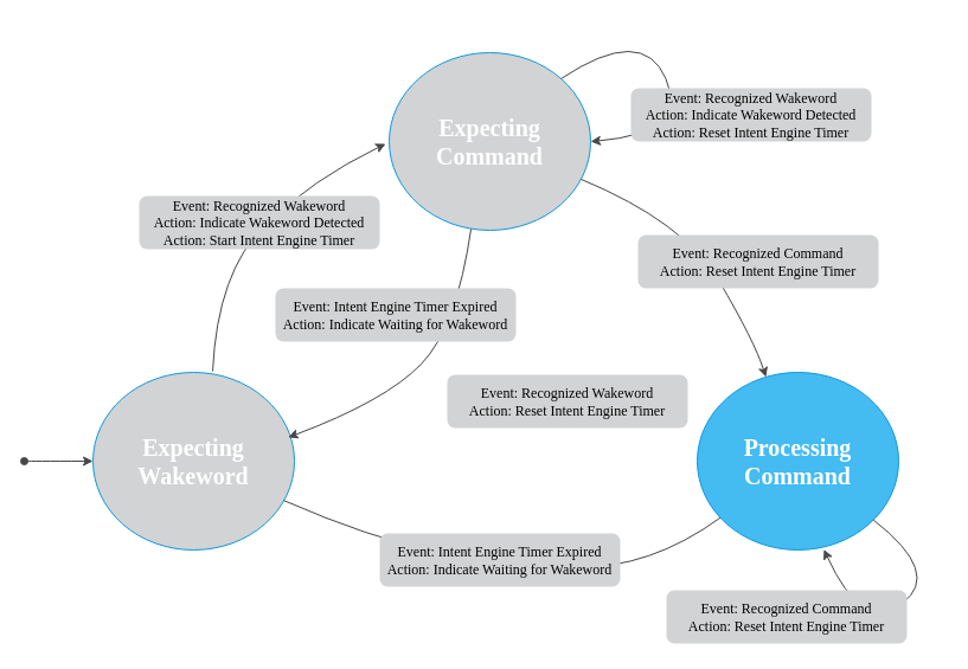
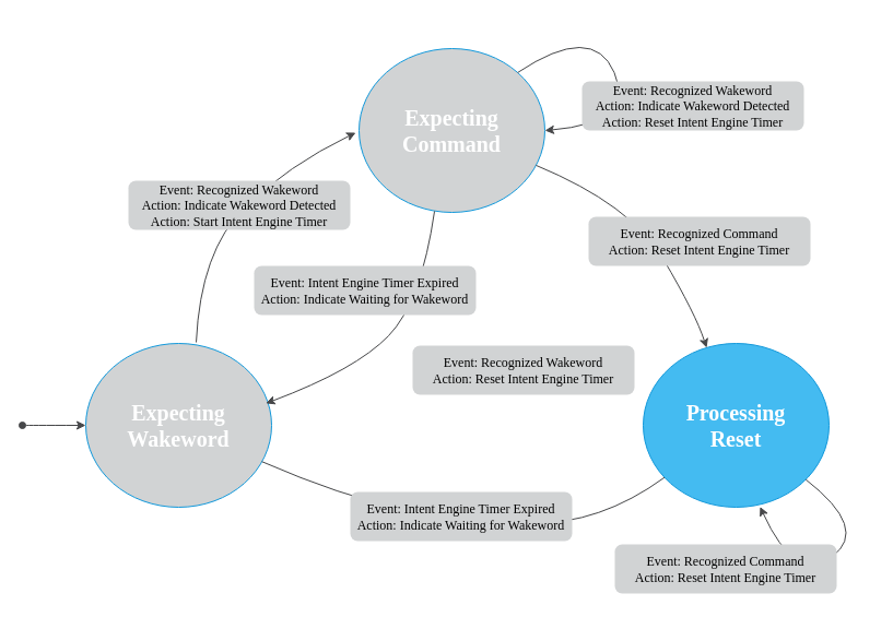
  <mxCell id="0" />
  <mxCell id="1" parent="0" />
  <mxCell id="2" value="&lt;span style=&quot;font-size: 20px;&quot;&gt;Expecting&lt;br style=&quot;font-size: 20px;&quot;&gt;Wakeword&lt;/span&gt;" style="ellipse;whiteSpace=wrap;html=1;rounded=1;fillColor=#d1d3d4;strokeColor=#1399DB;fontColor=#FFFFFF;labelBackgroundColor=none;fontFamily=Arial Nova Light;fontSize=20;fontStyle=1;labelBorderColor=none;" parent="1" vertex="1"><mxGeometry x="78" y="314" width="170" height="150" as="geometry" /></mxCell>
  <mxCell id="3" value="&lt;span style=&quot;font-size: 20px;&quot;&gt;Expecting&lt;br style=&quot;font-size: 20px;&quot;&gt;Command&lt;/span&gt;" style="ellipse;whiteSpace=wrap;html=1;rounded=1;fillColor=#d1d3d4;strokeColor=#1399DB;fontColor=#FFFFFF;labelBackgroundColor=none;fontFamily=Arial Nova Light;fontSize=20;fontStyle=1;labelBorderColor=none;" parent="1" vertex="1"><mxGeometry x="328" y="44" width="170" height="150" as="geometry" /></mxCell>
- <mxCell id="4" value="&lt;span style=&quot;font-size: 20px;&quot;&gt;Processing&lt;br style=&quot;font-size: 20px;&quot;&gt;Command&lt;/span&gt;" style="ellipse;whiteSpace=wrap;html=1;rounded=1;fillColor=#44BBF1;strokeColor=#1399DB;fontColor=#FFFFFF;labelBackgroundColor=none;fontFamily=Arial Nova Light;fontSize=20;fontStyle=1;labelBorderColor=none;" parent="1" vertex="1"><mxGeometry x="588" y="314" width="170" height="150" as="geometry" /></mxCell>
+ <mxCell id="4" value="&lt;span style=&quot;font-size: 20px;&quot;&gt;Processing&lt;br style=&quot;font-size: 20px;&quot;&gt;Reset&lt;/span&gt;" style="ellipse;whiteSpace=wrap;html=1;rounded=1;fillColor=#44BBF1;strokeColor=#1399DB;fontColor=#FFFFFF;labelBackgroundColor=none;fontFamily=Arial Nova Light;fontSize=20;fontStyle=1;labelBorderColor=none;" parent="1" vertex="1"><mxGeometry x="588" y="314" width="170" height="150" as="geometry" /></mxCell>
  <mxCell id="5" value="" style="endArrow=classic;html=1;rounded=1;strokeColor=#464749;fontColor=#000000;curved=1;align=left;labelBackgroundColor=none;fontFamily=Arial Nova Light;fontSize=12;fontStyle=1;fillColor=#44BBF1;labelBorderColor=none;" parent="1" edge="1"><mxGeometry x="-0.365" y="39" width="50" height="50" relative="1" as="geometry"><mxPoint x="179" y="313" as="sourcePoint" /><mxPoint x="325" y="121" as="targetPoint" /><Array as="points"><mxPoint x="183" y="229" /><mxPoint x="263" y="151" /></Array><mxPoint x="-8" y="13" as="offset" /></mxGeometry></mxCell>
  <mxCell id="6" value="" style="curved=1;endArrow=none;html=1;rounded=1;fontColor=#000000;strokeColor=#464749;fillColor=#44BBF1;labelBackgroundColor=none;fontFamily=Arial Nova Light;fontSize=12;fontStyle=1;labelBorderColor=none;" parent="1" source="4" target="2" edge="1"><mxGeometry width="50" height="50" relative="1" as="geometry"><mxPoint x="387" y="294" as="sourcePoint" /><mxPoint x="373" y="183" as="targetPoint" /><Array as="points"><mxPoint x="548" y="480" /><mxPoint x="423" y="477" /><mxPoint x="312" y="454" /></Array></mxGeometry></mxCell>
  <mxCell id="7" value="&lt;div style=&quot;text-align: left; font-size: 12px;&quot;&gt;&lt;br&gt;&lt;/div&gt;" style="edgeLabel;html=1;align=center;verticalAlign=middle;resizable=0;points=[];fontColor=#000000;labelBackgroundColor=none;fontFamily=Arial Nova Light;fontSize=12;fontStyle=1;labelBorderColor=none;" parent="6" vertex="1" connectable="0"><mxGeometry x="0.155" y="1" relative="1" as="geometry"><mxPoint x="32" y="1" as="offset" /></mxGeometry></mxCell>
  <mxCell id="8" value="" style="curved=1;endArrow=classic;html=1;rounded=1;fontColor=#000000;strokeColor=#464749;fillColor=#44BBF1;exitX=0.412;exitY=0.993;exitDx=0;exitDy=0;entryX=0.969;entryY=0.366;entryDx=0;entryDy=0;entryPerimeter=0;exitPerimeter=0;labelBackgroundColor=none;fontFamily=Arial Nova Light;fontSize=12;fontStyle=1;labelBorderColor=none;" parent="1" target="2" edge="1"><mxGeometry width="50" height="50" relative="1" as="geometry"><mxPoint x="397.04" y="192.95" as="sourcePoint" /><mxPoint x="243.94" y="369.05" as="targetPoint" /><Array as="points"><mxPoint x="385" y="276" /><mxPoint x="325" y="338" /></Array></mxGeometry></mxCell>
  <mxCell id="9" value="&lt;div style=&quot;text-align: left; font-size: 12px;&quot;&gt;&lt;br&gt;&lt;/div&gt;" style="edgeLabel;html=1;align=center;verticalAlign=middle;resizable=0;points=[];fontColor=#000000;labelBackgroundColor=none;fontFamily=Arial Nova Light;fontSize=12;fontStyle=1;labelBorderColor=none;" parent="8" vertex="1" connectable="0"><mxGeometry x="-0.091" relative="1" as="geometry"><mxPoint x="-14" y="-23" as="offset" /></mxGeometry></mxCell>
  <mxCell id="10" value="" style="endArrow=classic;html=1;rounded=1;strokeColor=#464749;fontColor=default;curved=1;align=left;entryX=1;entryY=0.5;entryDx=0;entryDy=0;exitX=1;exitY=0;exitDx=0;exitDy=0;labelBackgroundColor=none;fontFamily=Arial Nova Light;fontSize=12;fontStyle=1;fillColor=#44BBF1;labelBorderColor=none;" parent="1" source="3" target="3" edge="1"><mxGeometry x="-0.03" y="-26" width="50" height="50" relative="1" as="geometry"><mxPoint x="174" y="325" as="sourcePoint" /><mxPoint x="755" y="134" as="targetPoint" /><Array as="points"><mxPoint x="542" y="20" /><mxPoint x="581" y="112" /></Array><mxPoint as="offset" /></mxGeometry></mxCell>
  <mxCell id="11" value="" style="curved=1;endArrow=classic;html=1;rounded=1;fontColor=#000000;strokeColor=#464749;fillColor=#44BBF1;labelBackgroundColor=none;fontFamily=Arial Nova Light;fontSize=12;fontStyle=1;labelBorderColor=none;" parent="1" source="3" edge="1"><mxGeometry width="50" height="50" relative="1" as="geometry"><mxPoint x="409.04" y="203.95" as="sourcePoint" /><mxPoint x="646" y="318" as="targetPoint" /><Array as="points"><mxPoint x="577" y="187" /><mxPoint x="636" y="287" /></Array></mxGeometry></mxCell>
  <mxCell id="12" value="&lt;div style=&quot;text-align: left; font-size: 12px;&quot;&gt;&lt;br&gt;&lt;/div&gt;" style="edgeLabel;html=1;align=center;verticalAlign=middle;resizable=0;points=[];fontColor=#000000;labelBackgroundColor=none;fontFamily=Arial Nova Light;fontSize=12;fontStyle=1;labelBorderColor=none;" parent="11" vertex="1" connectable="0"><mxGeometry x="0.068" y="1" relative="1" as="geometry"><mxPoint as="offset" /></mxGeometry></mxCell>
  <mxCell id="13" value="" style="endArrow=classic;startArrow=oval;html=1;rounded=1;fontColor=#000000;strokeColor=#464749;fillColor=#44BBF1;curved=1;entryX=0;entryY=0.5;entryDx=0;entryDy=0;startFill=1;labelBackgroundColor=none;fontFamily=Arial Nova Light;fontSize=12;fontStyle=1;labelBorderColor=none;" parent="1" target="2" edge="1"><mxGeometry width="50" height="50" relative="1" as="geometry"><mxPoint x="20" y="389" as="sourcePoint" /><mxPoint x="74" y="363" as="targetPoint" /></mxGeometry></mxCell>
  <mxCell id="14" value="" style="endArrow=classic;html=1;rounded=1;strokeColor=#464749;fontColor=#000000;curved=1;align=left;entryX=0.629;entryY=0.997;entryDx=0;entryDy=0;entryPerimeter=0;labelBackgroundColor=none;fontFamily=Arial Nova Light;fontSize=12;fontStyle=1;fillColor=#44BBF1;labelBorderColor=none;" parent="1" source="4" target="4" edge="1"><mxGeometry x="0.758" y="57" width="50" height="50" relative="1" as="geometry"><mxPoint x="484.104" y="76.967" as="sourcePoint" /><mxPoint x="509" y="130" as="targetPoint" /><Array as="points"><mxPoint x="795" y="484" /><mxPoint x="727" y="534" /></Array><mxPoint as="offset" /></mxGeometry></mxCell>
  <mxCell id="15" value="&lt;span style=&quot;color: rgb(0, 0, 0); text-align: left;&quot;&gt;Event: Recognized Wakeword&lt;/span&gt;&lt;br style=&quot;border-color: var(--border-color); color: rgb(0, 0, 0); text-align: left;&quot;&gt;&lt;span style=&quot;color: rgb(0, 0, 0); text-align: left;&quot;&gt;Action: Indicate Wakeword Detected&lt;/span&gt;&lt;br style=&quot;border-color: var(--border-color); color: rgb(0, 0, 0); text-align: left;&quot;&gt;&lt;span style=&quot;color: rgb(0, 0, 0); text-align: left;&quot;&gt;Action: Reset Intent Engine Timer&lt;/span&gt;" style="rounded=1;whiteSpace=wrap;html=1;strokeColor=none;fontFamily=Arial Nova Light;fontColor=#FFFFFF;fillColor=#D1D3D4;fontStyle=0" parent="1" vertex="1"><mxGeometry x="532" y="74" width="203" height="45" as="geometry" /></mxCell>
  <mxCell id="16" value="&lt;div style=&quot;border-color: var(--border-color); color: rgb(0, 0, 0);&quot;&gt;&lt;span style=&quot;&quot;&gt;Event: Recognized Wakeword&lt;/span&gt;&lt;br style=&quot;border-color: var(--border-color);&quot;&gt;&lt;span style=&quot;&quot;&gt;Action: Indicate Wakeword Detected&lt;/span&gt;&lt;br style=&quot;border-color: var(--border-color);&quot;&gt;&lt;span style=&quot;&quot;&gt;Action: Start Intent Engine Timer&lt;/span&gt;&lt;br&gt;&lt;/div&gt;" style="rounded=1;whiteSpace=wrap;html=1;strokeColor=none;fontFamily=Arial Nova Light;fontColor=#FFFFFF;fillColor=#D1D3D4;fontStyle=0" parent="1" vertex="1"><mxGeometry x="117" y="165" width="203" height="45" as="geometry" /></mxCell>
  <mxCell id="17" value="&lt;div style=&quot;border-color: var(--border-color); color: rgb(0, 0, 0);&quot;&gt;&lt;div style=&quot;border-color: var(--border-color);&quot;&gt;&lt;span style=&quot;text-align: left;&quot;&gt;Event: Recognized Wakeword&lt;/span&gt;&lt;br style=&quot;border-color: var(--border-color); text-align: left;&quot;&gt;&lt;span style=&quot;text-align: left;&quot;&gt;Action: Reset Intent Engine Timer&lt;/span&gt;&lt;br&gt;&lt;/div&gt;&lt;/div&gt;" style="rounded=1;whiteSpace=wrap;html=1;strokeColor=none;fontFamily=Arial Nova Light;fontColor=#FFFFFF;fillColor=#D1D3D4;align=center;fontStyle=0" parent="1" vertex="1"><mxGeometry x="377" y="316" width="203" height="45" as="geometry" /></mxCell>
  <mxCell id="18" value="&lt;div style=&quot;border-color: var(--border-color); color: rgb(0, 0, 0);&quot;&gt;&lt;div style=&quot;border-color: var(--border-color);&quot;&gt;&lt;font style=&quot;border-color: var(--border-color);&quot;&gt;Event: Intent Engine Timer Expired&lt;/font&gt;&lt;/div&gt;&lt;div style=&quot;border-color: var(--border-color);&quot;&gt;&lt;font style=&quot;border-color: var(--border-color);&quot;&gt;Action: Indicate Waiting for Wakeword&lt;/font&gt;&lt;/div&gt;&lt;/div&gt;" style="rounded=1;whiteSpace=wrap;html=1;strokeColor=none;fontFamily=Arial Nova Light;fontColor=#FFFFFF;fillColor=#D1D3D4;align=center;fontStyle=0" parent="1" vertex="1"><mxGeometry x="232" y="243" width="203" height="45" as="geometry" /></mxCell>
  <mxCell id="19" value="&lt;div style=&quot;border-color: var(--border-color); color: rgb(0, 0, 0);&quot;&gt;&lt;div style=&quot;border-color: var(--border-color);&quot;&gt;&lt;span style=&quot;text-align: left;&quot;&gt;Event: Recognized Command&lt;/span&gt;&lt;br style=&quot;border-color: var(--border-color); text-align: left;&quot;&gt;&lt;span style=&quot;text-align: left;&quot;&gt;Action: Reset Intent Engine Timer&lt;/span&gt;&lt;br&gt;&lt;/div&gt;&lt;/div&gt;" style="rounded=1;whiteSpace=wrap;html=1;strokeColor=none;fontFamily=Arial Nova Light;fontColor=#FFFFFF;fillColor=#D1D3D4;align=center;fontStyle=0" parent="1" vertex="1"><mxGeometry x="562" y="498" width="203" height="45" as="geometry" /></mxCell>
  <mxCell id="20" value="&lt;div style=&quot;border-color: var(--border-color); color: rgb(0, 0, 0);&quot;&gt;&lt;div style=&quot;border-color: var(--border-color);&quot;&gt;&lt;div style=&quot;border-color: var(--border-color);&quot;&gt;&lt;font style=&quot;border-color: var(--border-color);&quot;&gt;Event: Intent Engine Timer Expired&lt;/font&gt;&lt;/div&gt;&lt;div style=&quot;border-color: var(--border-color);&quot;&gt;&lt;font style=&quot;border-color: var(--border-color);&quot;&gt;Action: Indicate Waiting for Wakeword&lt;/font&gt;&lt;/div&gt;&lt;/div&gt;&lt;/div&gt;" style="rounded=1;whiteSpace=wrap;html=1;strokeColor=none;fontFamily=Arial Nova Light;fontColor=#FFFFFF;fillColor=#D1D3D4;align=center;fontStyle=0" parent="1" vertex="1"><mxGeometry x="320" y="450" width="203" height="45" as="geometry" /></mxCell>
  <mxCell id="21" value="&lt;div style=&quot;border-color: var(--border-color); color: rgb(0, 0, 0);&quot;&gt;&lt;font style=&quot;border-color: var(--border-color);&quot;&gt;Event: Recognized Command&lt;/font&gt;&lt;/div&gt;&lt;div style=&quot;border-color: var(--border-color); color: rgb(0, 0, 0);&quot;&gt;&lt;font style=&quot;border-color: var(--border-color);&quot;&gt;Action: Reset Intent Engine Timer&lt;/font&gt;&lt;/div&gt;" style="rounded=1;whiteSpace=wrap;html=1;strokeColor=none;fontFamily=Arial Nova Light;fontColor=#FFFFFF;fillColor=#D1D3D4;align=center;fontStyle=0" parent="1" vertex="1"><mxGeometry x="538" y="198" width="203" height="45" as="geometry" /></mxCell>
